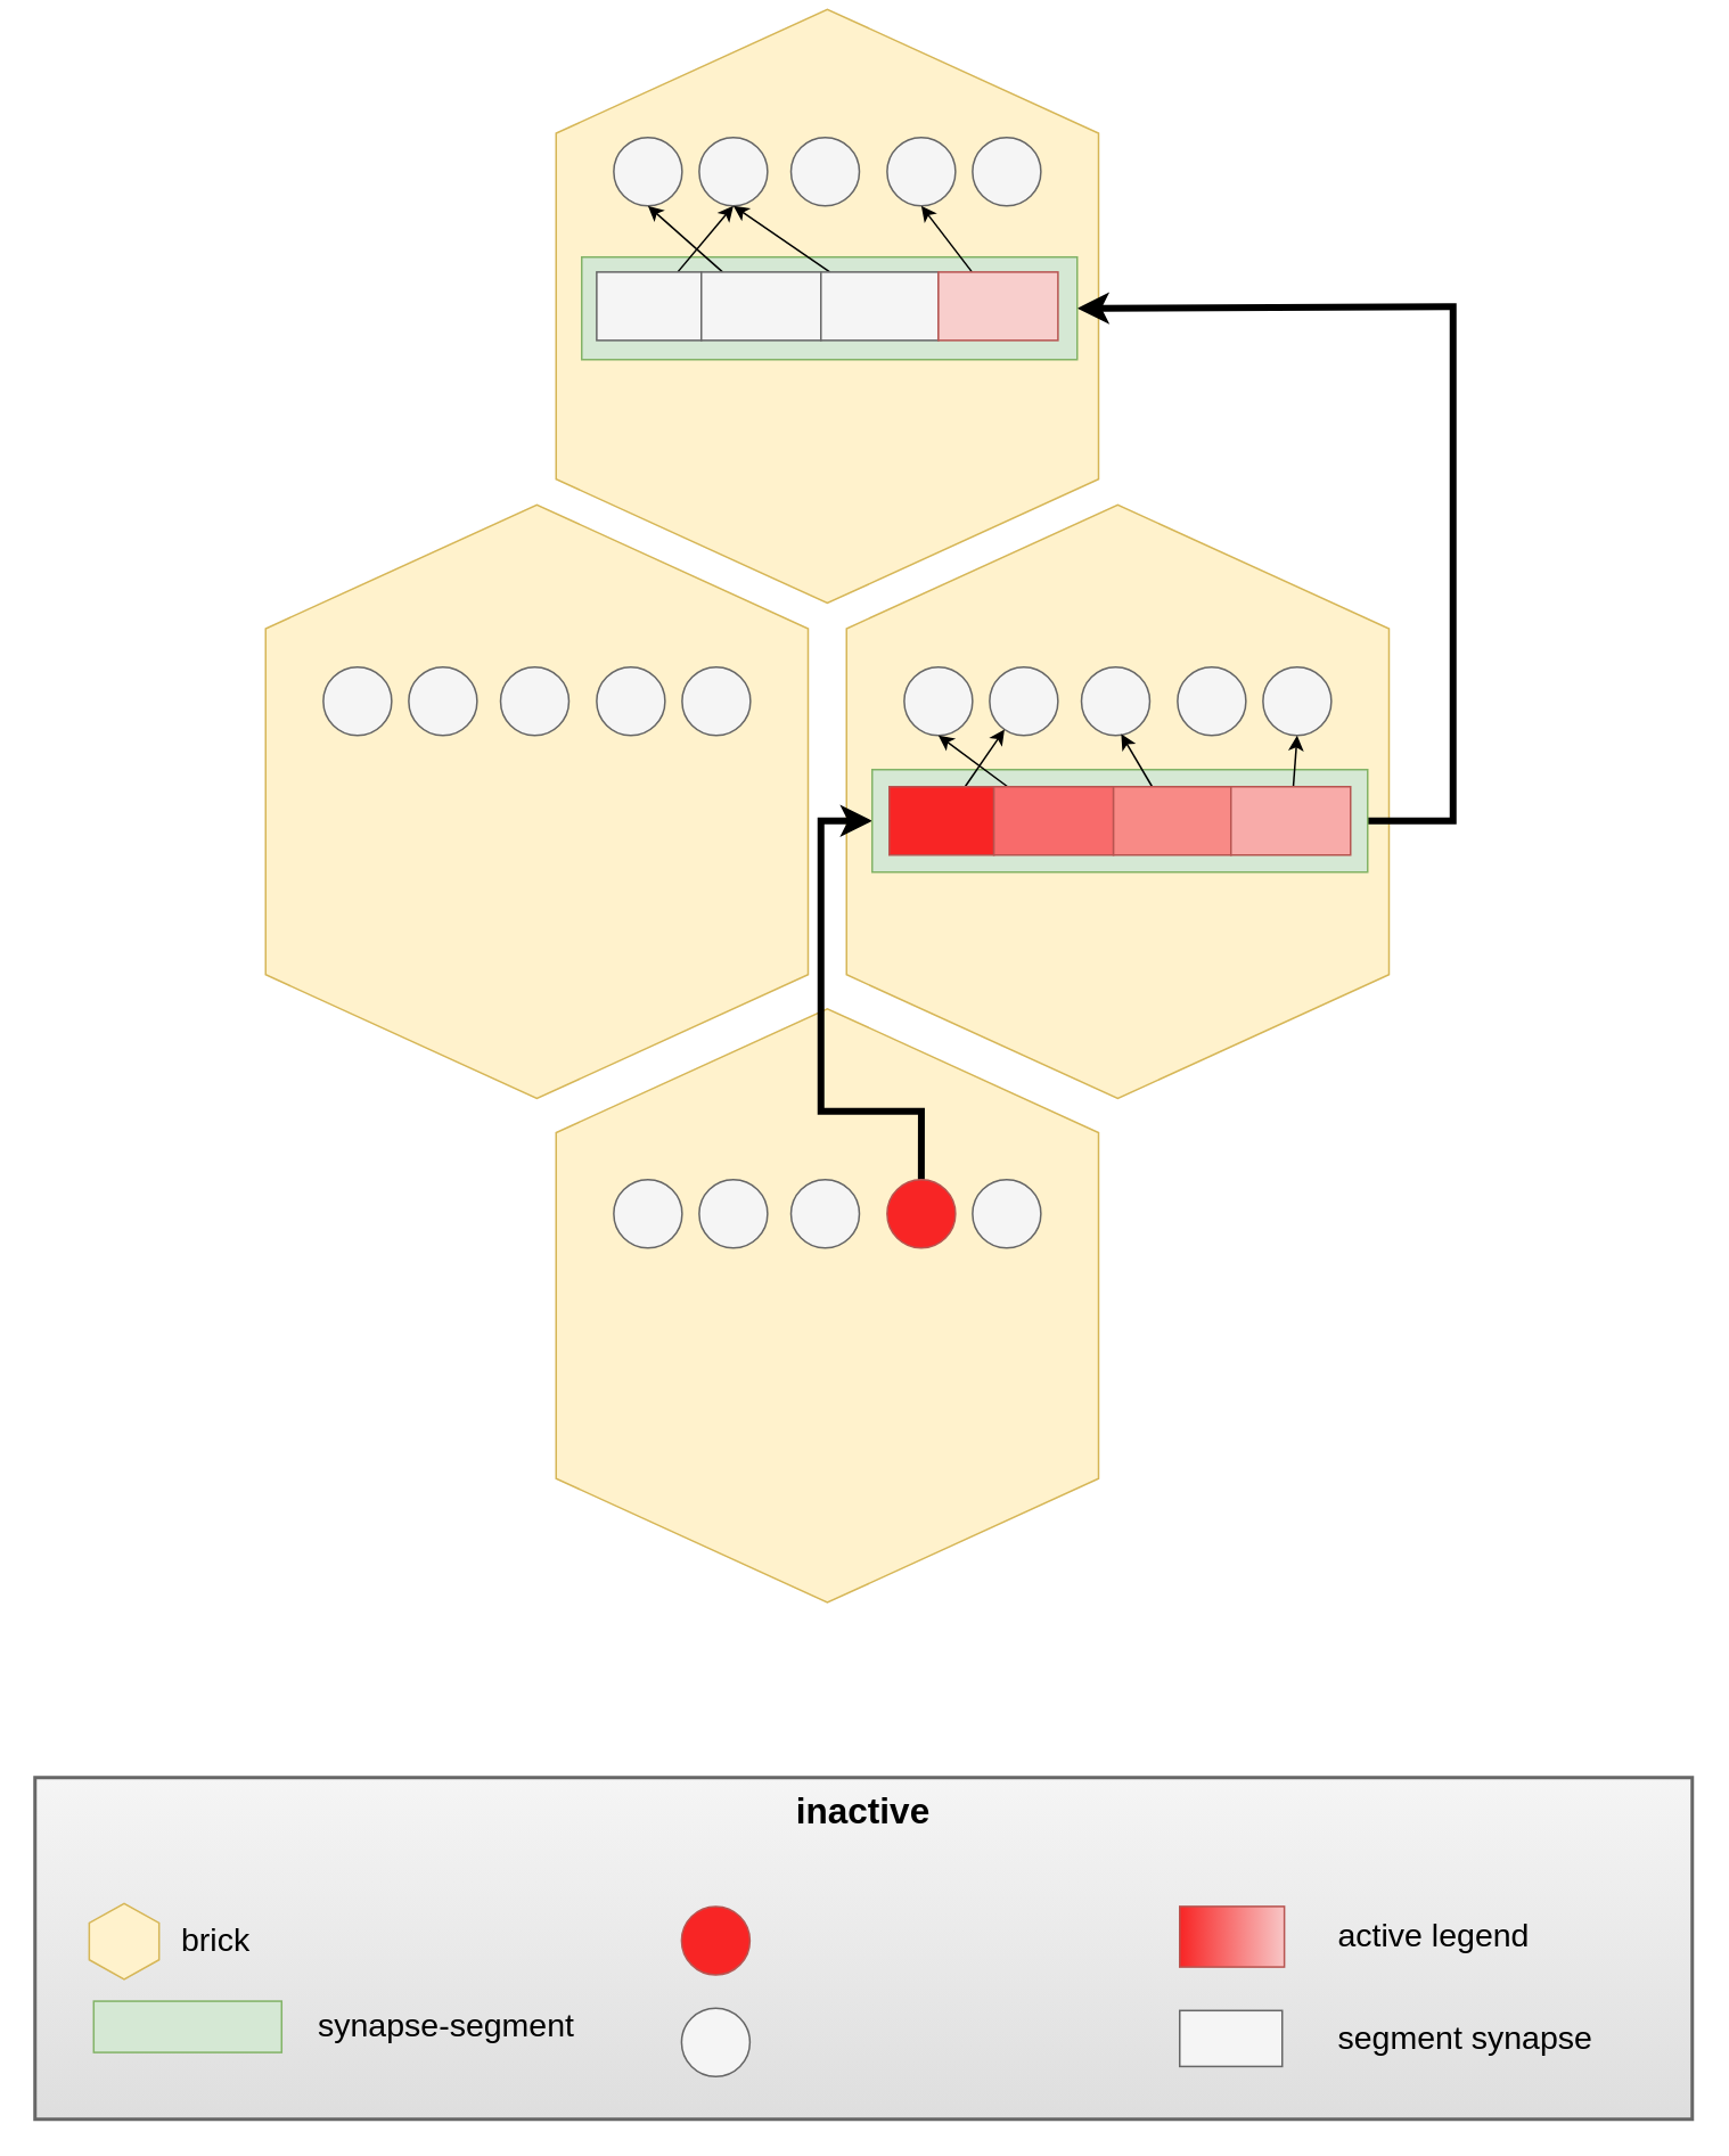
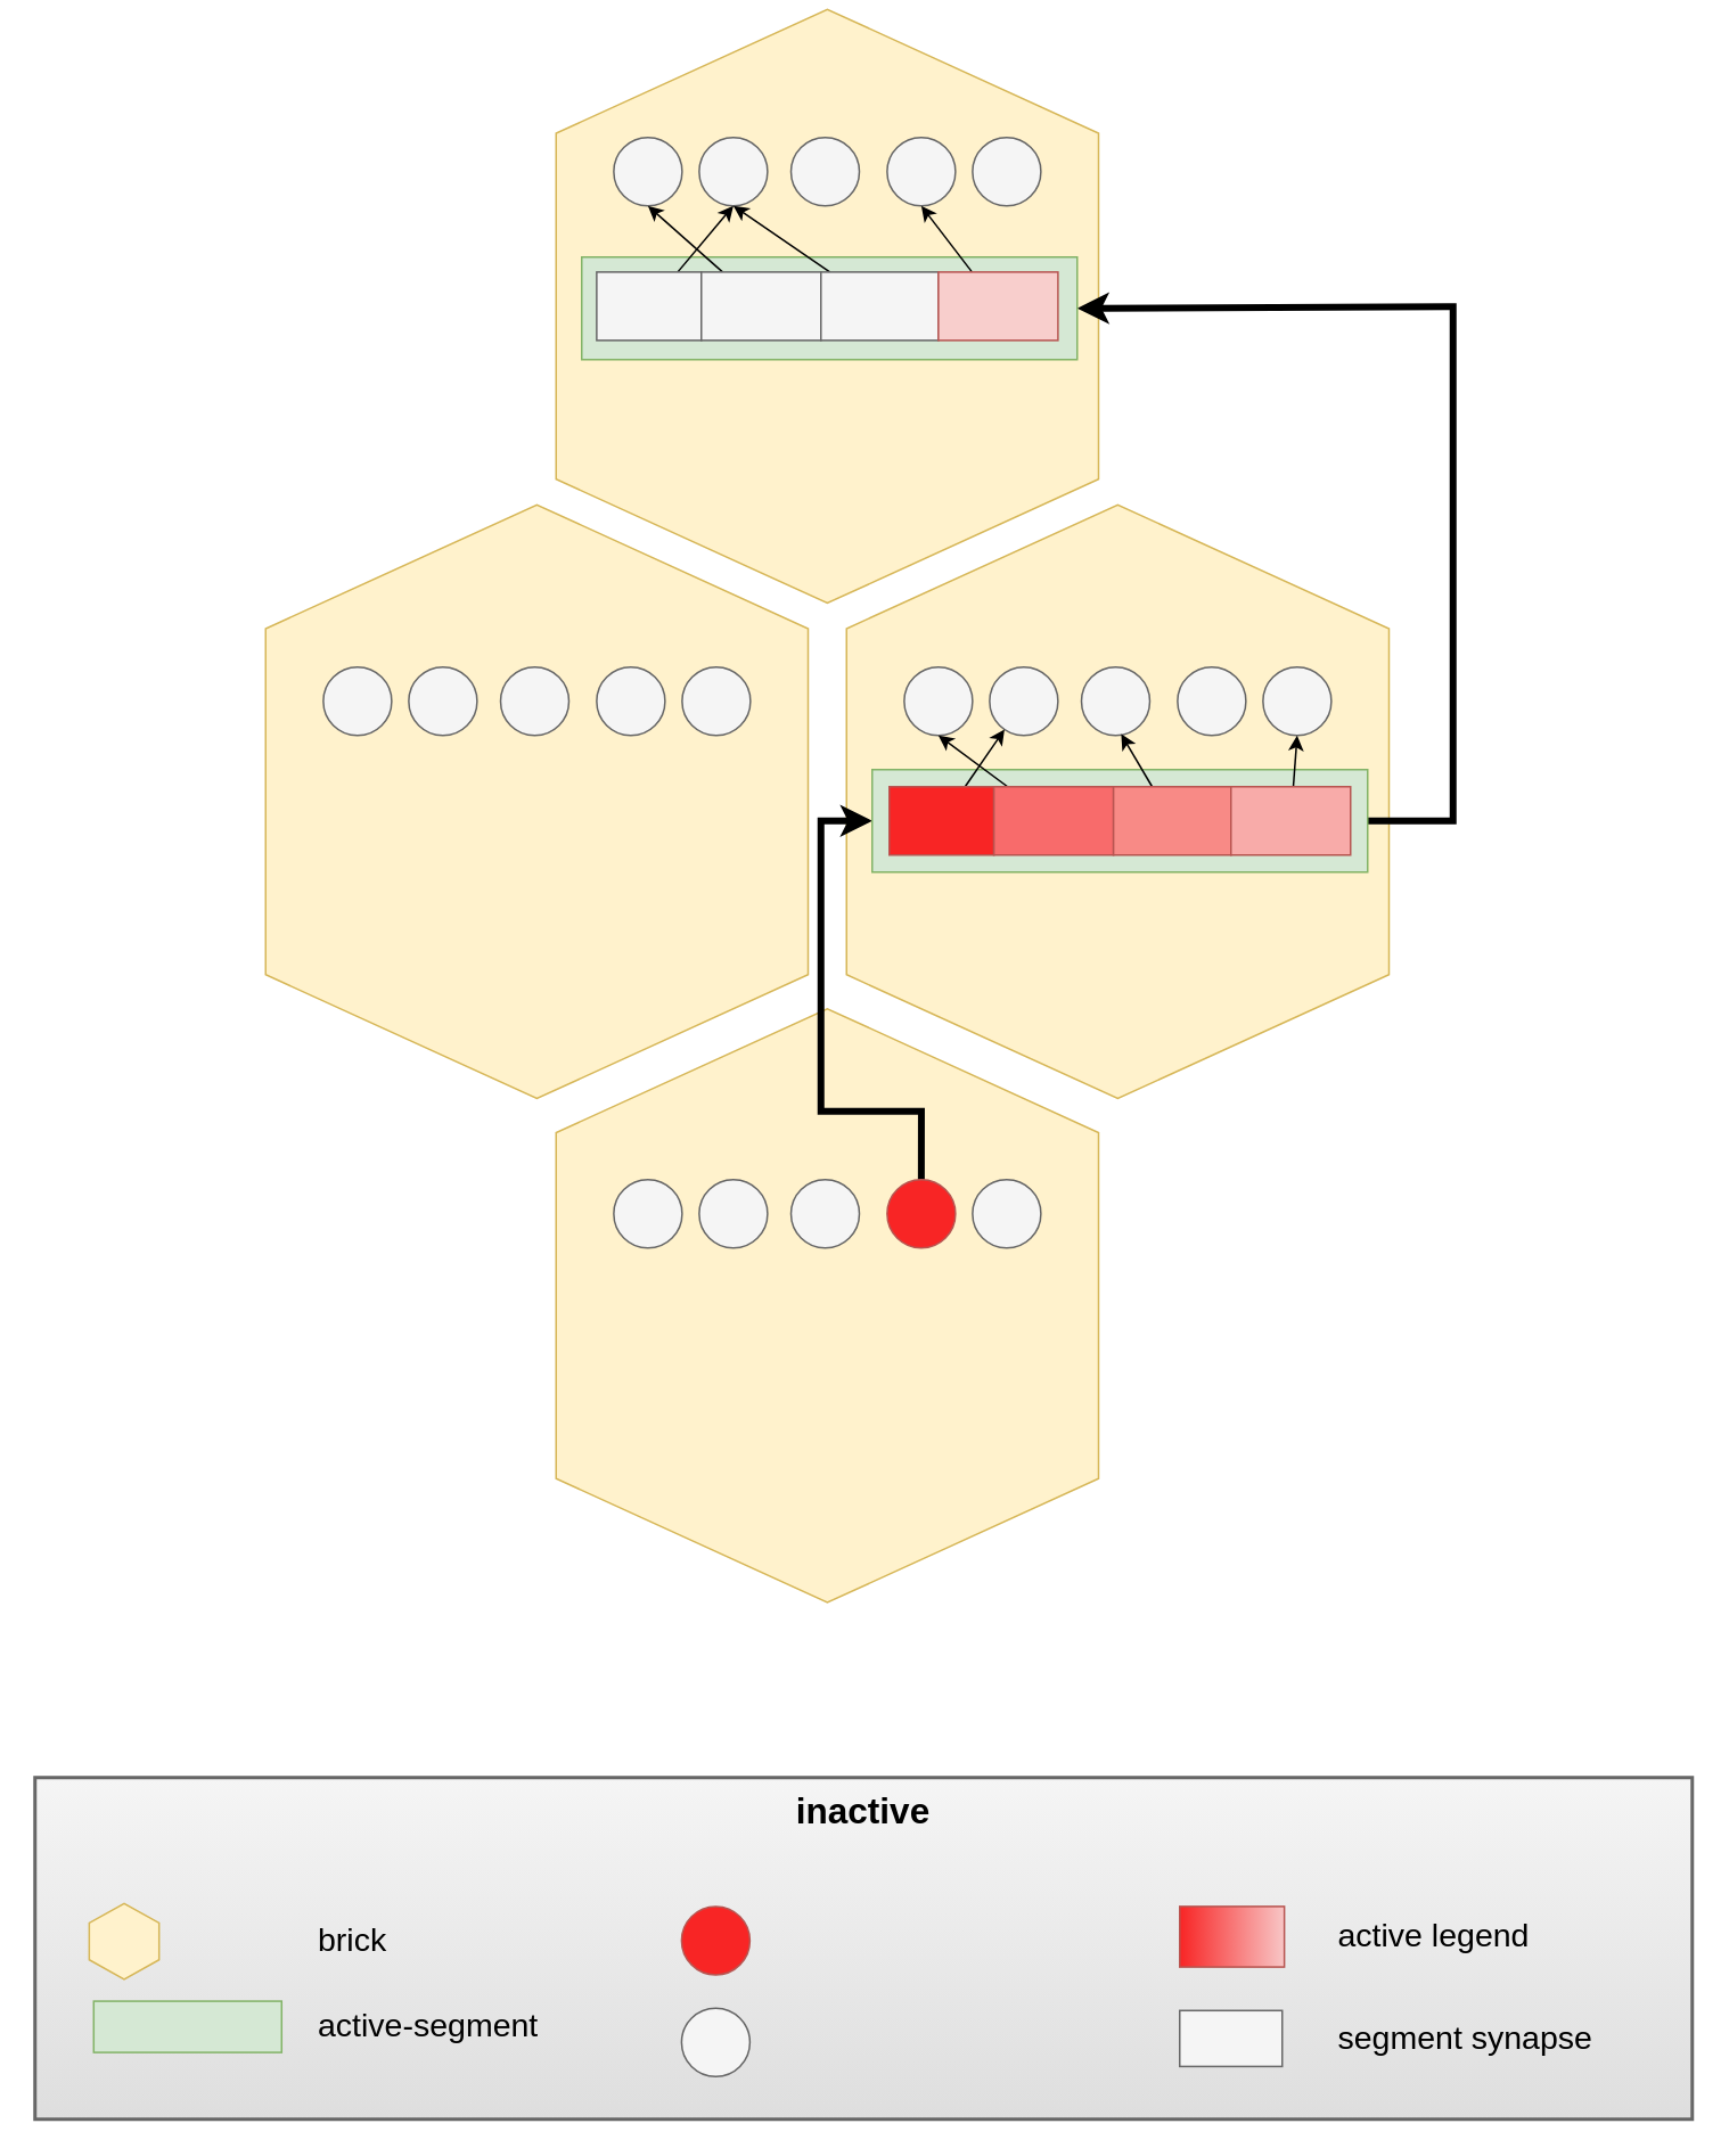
  <mxCell id="0" />
  <mxCell id="1" parent="0" />
  <mxCell id="2" value="" style="shape=hexagon;perimeter=hexagonPerimeter2;whiteSpace=wrap;html=1;fixedSize=1;size=72.5;rotation=-90;fillColor=#fff2cc;strokeColor=#d6b656;" parent="1" vertex="1"><mxGeometry x="310" y="605" width="347.5" height="317.5" as="geometry" /></mxCell>
  <mxCell id="3" value="" style="shape=hexagon;perimeter=hexagonPerimeter2;whiteSpace=wrap;html=1;fixedSize=1;size=72.5;rotation=-90;fillColor=#fff2cc;strokeColor=#d6b656;" parent="1" vertex="1"><mxGeometry x="140" y="310" width="347.5" height="317.5" as="geometry" /></mxCell>
  <mxCell id="4" value="" style="shape=hexagon;perimeter=hexagonPerimeter2;whiteSpace=wrap;html=1;fixedSize=1;size=72.5;rotation=-90;fillColor=#fff2cc;strokeColor=#d6b656;" parent="1" vertex="1"><mxGeometry x="480" y="310" width="347.5" height="317.5" as="geometry" /></mxCell>
  <mxCell id="5" value="" style="shape=hexagon;perimeter=hexagonPerimeter2;whiteSpace=wrap;html=1;fixedSize=1;size=72.5;rotation=-90;fillColor=#fff2cc;strokeColor=#d6b656;" parent="1" vertex="1"><mxGeometry x="310" y="20" width="347.5" height="317.5" as="geometry" /></mxCell>
  <mxCell id="6" value="" style="ellipse;whiteSpace=wrap;html=1;aspect=fixed;fillColor=#f5f5f5;strokeColor=#666666;fontColor=#333333;" parent="1" vertex="1"><mxGeometry x="462.5" y="690" width="40" height="40" as="geometry" /></mxCell>
  <mxCell id="7" value="" style="ellipse;whiteSpace=wrap;html=1;aspect=fixed;fillColor=#f5f5f5;strokeColor=#666666;fontColor=#333333;" parent="1" vertex="1"><mxGeometry x="408.75" y="690" width="40" height="40" as="geometry" /></mxCell>
  <mxCell id="8" style="edgeStyle=orthogonalEdgeStyle;rounded=0;orthogonalLoop=1;jettySize=auto;html=1;entryX=0;entryY=0.5;entryDx=0;entryDy=0;strokeWidth=4;" parent="1" source="9" target="28" edge="1"><mxGeometry relative="1" as="geometry"><Array as="points"><mxPoint x="539" y="650" /><mxPoint x="480" y="650" /><mxPoint x="480" y="480" /></Array></mxGeometry></mxCell>
  <mxCell id="9" value="" style="ellipse;whiteSpace=wrap;html=1;aspect=fixed;strokeColor=#b85450;fillColor=#F82525;" parent="1" vertex="1"><mxGeometry x="518.75" y="690" width="40" height="40" as="geometry" /></mxCell>
  <mxCell id="10" value="" style="ellipse;whiteSpace=wrap;html=1;aspect=fixed;fillColor=#f5f5f5;strokeColor=#666666;fontColor=#333333;" parent="1" vertex="1"><mxGeometry x="568.75" y="690" width="40" height="40" as="geometry" /></mxCell>
  <mxCell id="11" value="" style="ellipse;whiteSpace=wrap;html=1;aspect=fixed;fillColor=#f5f5f5;strokeColor=#666666;fontColor=#333333;" parent="1" vertex="1"><mxGeometry x="358.75" y="690" width="40" height="40" as="geometry" /></mxCell>
  <mxCell id="12" value="" style="ellipse;whiteSpace=wrap;html=1;aspect=fixed;fillColor=#f5f5f5;strokeColor=#666666;fontColor=#333333;" parent="1" vertex="1"><mxGeometry x="292.5" y="390" width="40" height="40" as="geometry" /></mxCell>
  <mxCell id="13" value="" style="ellipse;whiteSpace=wrap;html=1;aspect=fixed;fillColor=#f5f5f5;strokeColor=#666666;fontColor=#333333;" parent="1" vertex="1"><mxGeometry x="238.75" y="390" width="40" height="40" as="geometry" /></mxCell>
  <mxCell id="14" value="" style="ellipse;whiteSpace=wrap;html=1;aspect=fixed;fillColor=#f5f5f5;strokeColor=#666666;fontColor=#333333;" parent="1" vertex="1"><mxGeometry x="348.75" y="390" width="40" height="40" as="geometry" /></mxCell>
  <mxCell id="15" value="" style="ellipse;whiteSpace=wrap;html=1;aspect=fixed;fillColor=#f5f5f5;strokeColor=#666666;fontColor=#333333;" parent="1" vertex="1"><mxGeometry x="398.75" y="390" width="40" height="40" as="geometry" /></mxCell>
  <mxCell id="16" value="" style="ellipse;whiteSpace=wrap;html=1;aspect=fixed;fillColor=#f5f5f5;strokeColor=#666666;fontColor=#333333;" parent="1" vertex="1"><mxGeometry x="188.75" y="390" width="40" height="40" as="geometry" /></mxCell>
  <mxCell id="17" value="" style="ellipse;whiteSpace=wrap;html=1;aspect=fixed;fillColor=#f5f5f5;strokeColor=#666666;fontColor=#333333;" parent="1" vertex="1"><mxGeometry x="632.5" y="390" width="40" height="40" as="geometry" /></mxCell>
  <mxCell id="18" value="" style="ellipse;whiteSpace=wrap;html=1;aspect=fixed;fillColor=#f5f5f5;strokeColor=#666666;fontColor=#333333;" parent="1" vertex="1"><mxGeometry x="578.75" y="390" width="40" height="40" as="geometry" /></mxCell>
  <mxCell id="19" value="" style="ellipse;whiteSpace=wrap;html=1;aspect=fixed;fillColor=#f5f5f5;strokeColor=#666666;fontColor=#333333;" parent="1" vertex="1"><mxGeometry x="688.75" y="390" width="40" height="40" as="geometry" /></mxCell>
  <mxCell id="20" value="" style="ellipse;whiteSpace=wrap;html=1;aspect=fixed;fillColor=#f5f5f5;strokeColor=#666666;fontColor=#333333;" parent="1" vertex="1"><mxGeometry x="738.75" y="390" width="40" height="40" as="geometry" /></mxCell>
  <mxCell id="21" value="" style="ellipse;whiteSpace=wrap;html=1;aspect=fixed;fillColor=#f5f5f5;strokeColor=#666666;fontColor=#333333;" parent="1" vertex="1"><mxGeometry x="528.75" y="390" width="40" height="40" as="geometry" /></mxCell>
  <mxCell id="22" value="" style="ellipse;whiteSpace=wrap;html=1;aspect=fixed;fillColor=#f5f5f5;strokeColor=#666666;fontColor=#333333;" parent="1" vertex="1"><mxGeometry x="462.5" y="80" width="40" height="40" as="geometry" /></mxCell>
  <mxCell id="23" value="" style="ellipse;whiteSpace=wrap;html=1;aspect=fixed;fillColor=#f5f5f5;strokeColor=#666666;fontColor=#333333;" parent="1" vertex="1"><mxGeometry x="408.75" y="80" width="40" height="40" as="geometry" /></mxCell>
  <mxCell id="24" value="" style="ellipse;whiteSpace=wrap;html=1;aspect=fixed;fillColor=#f5f5f5;strokeColor=#666666;fontColor=#333333;" parent="1" vertex="1"><mxGeometry x="518.75" y="80" width="40" height="40" as="geometry" /></mxCell>
  <mxCell id="25" value="" style="ellipse;whiteSpace=wrap;html=1;aspect=fixed;fillColor=#f5f5f5;strokeColor=#666666;fontColor=#333333;" parent="1" vertex="1"><mxGeometry x="568.75" y="80" width="40" height="40" as="geometry" /></mxCell>
  <mxCell id="26" value="" style="ellipse;whiteSpace=wrap;html=1;aspect=fixed;fillColor=#f5f5f5;strokeColor=#666666;fontColor=#333333;" parent="1" vertex="1"><mxGeometry x="358.75" y="80" width="40" height="40" as="geometry" /></mxCell>
  <mxCell id="27" style="edgeStyle=orthogonalEdgeStyle;rounded=0;orthogonalLoop=1;jettySize=auto;html=1;entryX=1;entryY=0.5;entryDx=0;entryDy=0;strokeWidth=4;" parent="1" source="28" target="37" edge="1"><mxGeometry relative="1" as="geometry"><mxPoint x="618.13" y="178.75" as="targetPoint" /><Array as="points"><mxPoint x="850" y="480" /><mxPoint x="850" y="179" /><mxPoint x="630" y="179" /></Array></mxGeometry></mxCell>
  <mxCell id="28" value="" style="rounded=0;whiteSpace=wrap;html=1;fillColor=#d5e8d4;strokeColor=#82b366;" parent="1" vertex="1"><mxGeometry x="510" y="450" width="290" height="60" as="geometry" /></mxCell>
  <mxCell id="29" style="rounded=0;orthogonalLoop=1;jettySize=auto;html=1;strokeWidth=1;" parent="1" source="30" target="18" edge="1"><mxGeometry relative="1" as="geometry" /></mxCell>
  <mxCell id="30" value="" style="rounded=0;whiteSpace=wrap;html=1;strokeColor=#b85450;fillColor=#F82525;" parent="1" vertex="1"><mxGeometry x="520" y="460" width="61.25" height="40" as="geometry" /></mxCell>
  <mxCell id="31" style="edgeStyle=none;rounded=0;orthogonalLoop=1;jettySize=auto;html=1;entryX=0.5;entryY=1;entryDx=0;entryDy=0;strokeWidth=1;" parent="1" source="32" target="21" edge="1"><mxGeometry relative="1" as="geometry" /></mxCell>
  <mxCell id="32" value="" style="rounded=0;whiteSpace=wrap;html=1;strokeColor=#b85450;fillColor=#F86B6B;" parent="1" vertex="1"><mxGeometry x="581.25" y="460" width="70" height="40" as="geometry" /></mxCell>
  <mxCell id="33" style="edgeStyle=none;rounded=0;orthogonalLoop=1;jettySize=auto;html=1;entryX=0.581;entryY=0.98;entryDx=0;entryDy=0;entryPerimeter=0;strokeWidth=1;" parent="1" source="34" target="17" edge="1"><mxGeometry relative="1" as="geometry" /></mxCell>
  <mxCell id="34" value="" style="rounded=0;whiteSpace=wrap;html=1;strokeColor=#b85450;fillColor=#F88A86;" parent="1" vertex="1"><mxGeometry x="651.25" y="460" width="68.75" height="40" as="geometry" /></mxCell>
  <mxCell id="35" style="edgeStyle=none;rounded=0;orthogonalLoop=1;jettySize=auto;html=1;entryX=0.5;entryY=1;entryDx=0;entryDy=0;strokeWidth=1;" parent="1" source="36" target="20" edge="1"><mxGeometry relative="1" as="geometry" /></mxCell>
  <mxCell id="36" value="" style="rounded=0;whiteSpace=wrap;html=1;strokeColor=#b85450;fillColor=#F8ABA9;" parent="1" vertex="1"><mxGeometry x="720" y="460" width="70" height="40" as="geometry" /></mxCell>
  <mxCell id="37" value="" style="rounded=0;whiteSpace=wrap;html=1;fillColor=#d5e8d4;strokeColor=#82b366;" parent="1" vertex="1"><mxGeometry x="340" y="150" width="290" height="60" as="geometry" /></mxCell>
  <mxCell id="38" style="edgeStyle=none;rounded=0;orthogonalLoop=1;jettySize=auto;html=1;entryX=0.5;entryY=1;entryDx=0;entryDy=0;strokeWidth=1;" parent="1" source="39" target="23" edge="1"><mxGeometry relative="1" as="geometry" /></mxCell>
  <mxCell id="39" value="" style="rounded=0;whiteSpace=wrap;html=1;fillColor=#f5f5f5;strokeColor=#666666;fontColor=#333333;" parent="1" vertex="1"><mxGeometry x="348.75" y="158.75" width="61.25" height="40" as="geometry" /></mxCell>
  <mxCell id="40" style="edgeStyle=none;rounded=0;orthogonalLoop=1;jettySize=auto;html=1;entryX=0.5;entryY=1;entryDx=0;entryDy=0;strokeWidth=1;" parent="1" source="41" target="26" edge="1"><mxGeometry relative="1" as="geometry" /></mxCell>
  <mxCell id="41" value="" style="rounded=0;whiteSpace=wrap;html=1;fillColor=#f5f5f5;strokeColor=#666666;fontColor=#333333;" parent="1" vertex="1"><mxGeometry x="410" y="158.75" width="70" height="40" as="geometry" /></mxCell>
  <mxCell id="42" style="edgeStyle=none;rounded=0;orthogonalLoop=1;jettySize=auto;html=1;entryX=0.5;entryY=1;entryDx=0;entryDy=0;strokeWidth=1;" parent="1" source="43" target="23" edge="1"><mxGeometry relative="1" as="geometry" /></mxCell>
  <mxCell id="43" value="" style="rounded=0;whiteSpace=wrap;html=1;strokeColor=#666666;fillColor=#f5f5f5;fontColor=#333333;" parent="1" vertex="1"><mxGeometry x="480" y="158.75" width="68.75" height="40" as="geometry" /></mxCell>
  <mxCell id="44" style="edgeStyle=none;rounded=0;orthogonalLoop=1;jettySize=auto;html=1;entryX=0.5;entryY=1;entryDx=0;entryDy=0;strokeWidth=1;" parent="1" source="45" target="24" edge="1"><mxGeometry relative="1" as="geometry" /></mxCell>
  <mxCell id="45" value="" style="rounded=0;whiteSpace=wrap;html=1;fillColor=#f8cecc;strokeColor=#b85450;" parent="1" vertex="1"><mxGeometry x="548.75" y="158.75" width="70" height="40" as="geometry" /></mxCell>
  <mxCell id="46" value="&lt;div style=&quot;text-align: left ; font-size: 21px&quot; id=&quot;tw-target-text&quot; class=&quot;tw-data-text tw-text-large XcVN5d tw-ta&quot;&gt;inactive&lt;/div&gt;" style="rounded=0;whiteSpace=wrap;html=1;strokeWidth=2;shadow=0;sketch=0;glass=0;fillColor=#f5f5f5;strokeColor=#666666;gradientColor=#DEDEDE;verticalAlign=top;fontFamily=Helvetica;fontStyle=1;fontSize=21;" parent="1" vertex="1"><mxGeometry x="20" y="1040" width="970" height="200" as="geometry" /></mxCell>
  <mxCell id="47" value="" style="rounded=0;whiteSpace=wrap;html=1;strokeColor=#82b366;fillColor=#d5e8d4;" parent="1" vertex="1"><mxGeometry x="54.36" y="1170.89" width="110" height="30" as="geometry" /></mxCell>
- <mxCell id="48" value="brick" style="text;html=1;strokeColor=none;fillColor=none;align=left;verticalAlign=middle;whiteSpace=wrap;rounded=0;shadow=0;glass=0;sketch=0;fontFamily=Helvetica;fontStyle=0;fontSize=19;" parent="1" vertex="1"><mxGeometry x="104.36" y="1125.89" width="176.89" height="20" as="geometry" /></mxCell>
- <mxCell id="49" value="synapse-segment" style="text;html=1;strokeColor=none;fillColor=none;align=left;verticalAlign=middle;whiteSpace=wrap;rounded=0;shadow=0;glass=0;sketch=0;fontFamily=Helvetica;fontStyle=0;fontSize=19;" parent="1" vertex="1"><mxGeometry x="184.36" y="1175.89" width="171.25" height="20" as="geometry" /></mxCell>
+ <mxCell id="48" value="brick" style="text;html=1;strokeColor=none;fillColor=none;align=left;verticalAlign=middle;whiteSpace=wrap;rounded=0;shadow=0;glass=0;sketch=0;fontFamily=Helvetica;fontStyle=0;fontSize=19;" parent="1" vertex="1"><mxGeometry x="184.36" y="1125.89" width="176.89" height="20" as="geometry" /></mxCell>
+ <mxCell id="49" value="active-segment" style="text;html=1;strokeColor=none;fillColor=none;align=left;verticalAlign=middle;whiteSpace=wrap;rounded=0;shadow=0;glass=0;sketch=0;fontFamily=Helvetica;fontStyle=0;fontSize=19;" parent="1" vertex="1"><mxGeometry x="184.36" y="1175.89" width="171.25" height="20" as="geometry" /></mxCell>
  <mxCell id="50" value="segment synapse" style="text;html=1;strokeColor=none;fillColor=none;align=left;verticalAlign=middle;whiteSpace=wrap;rounded=0;shadow=0;glass=0;sketch=0;fontFamily=Helvetica;fontStyle=0;fontSize=19;" parent="1" vertex="1"><mxGeometry x="780.62" y="1182.73" width="170" height="20" as="geometry" /></mxCell>
  <mxCell id="51" value="active legend" style="text;html=1;strokeColor=none;fillColor=none;align=left;verticalAlign=middle;whiteSpace=wrap;rounded=0;shadow=0;glass=0;sketch=0;fontFamily=Helvetica;fontStyle=0;fontSize=19;" parent="1" vertex="1"><mxGeometry x="780.62" y="1123.17" width="160" height="20" as="geometry" /></mxCell>
  <mxCell id="52" value="" style="shape=hexagon;perimeter=hexagonPerimeter2;whiteSpace=wrap;html=1;fixedSize=1;size=11.38;rotation=-90;fillColor=#fff2cc;strokeColor=#d6b656;" parent="1" vertex="1"><mxGeometry x="50" y="1115.44" width="44.36" height="40.89" as="geometry" /></mxCell>
  <mxCell id="53" value="" style="ellipse;whiteSpace=wrap;html=1;aspect=fixed;strokeColor=#b85450;fillColor=#F82525;" parent="1" vertex="1"><mxGeometry x="398.44" y="1115.44" width="40" height="40" as="geometry" /></mxCell>
  <mxCell id="54" value="" style="ellipse;whiteSpace=wrap;html=1;aspect=fixed;fillColor=#f5f5f5;strokeColor=#666666;fontColor=#333333;" parent="1" vertex="1"><mxGeometry x="398.44" y="1175" width="40" height="40" as="geometry" /></mxCell>
  <mxCell id="55" value="" style="rounded=0;whiteSpace=wrap;html=1;strokeColor=#666666;fillColor=#f5f5f5;fontColor=#333333;" parent="1" vertex="1"><mxGeometry x="690" y="1176.37" width="60" height="32.73" as="geometry" /></mxCell>
  <mxCell id="56" value="" style="rounded=0;whiteSpace=wrap;html=1;strokeColor=#b85450;fillColor=#F82525;gradientDirection=east;gradientColor=#F8C6C6;" parent="1" vertex="1"><mxGeometry x="690" y="1115.44" width="61.25" height="35.45" as="geometry" /></mxCell>
